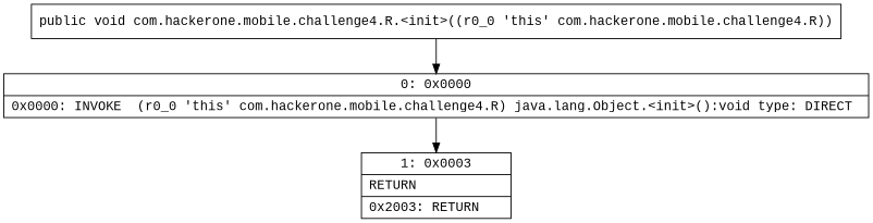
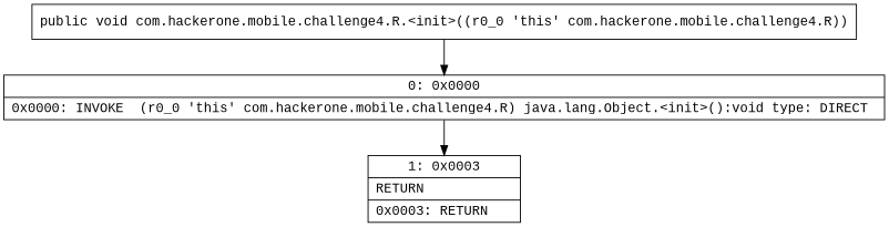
  digraph {
    fontname="Liberation Mono"
    node [shape=record fontname="Liberation Mono"]
    edge [fontname="Liberation Mono"]
    n1 [label="{0\:\ 0x0000|0x0000: INVOKE  (r0_0 'this' com.hackerone.mobile.challenge4.R) java.lang.Object.\<init\>():void type: DIRECT \l}"]
-   n2 [label="{1\:\ 0x0003|RETURN\l|0x2003: RETURN   \l}"]
+   n2 [label="{1\:\ 0x0003|RETURN\l|0x0003: RETURN   \l}"]
    n3 [label="{public void com.hackerone.mobile.challenge4.R.\<init\>((r0_0 'this' com.hackerone.mobile.challenge4.R)) }"]
    n1 -> n2
    n3 -> n1
  }
